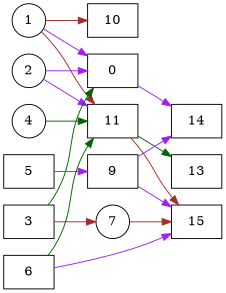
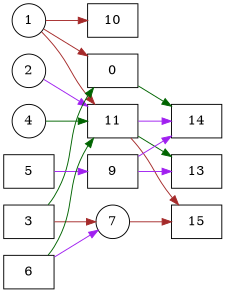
  digraph {
    rankdir=LR
    node [alpha=0.12 shape=box]
    edge [color=purple]
    1 [alpha=0.11 expect_size=39586816 shape=circle]
    n2 [expect_size=24156160 label=0]
    10 [alpha=0.18 expect_size=15238144]
    11 [alpha=0.05 expect_size=42954752]
    14 [alpha=0.16 expect_size=28437504]
    15 [alpha=0.02 expect_size=10126336]
    13 [alpha=0.05 expect_size=14727168]
    2 [alpha=0.17 expect_size=24306688 shape=circle]
    3 [alpha=0.06 expect_size=19575808]
    7 [alpha=0.17 expect_size=45446144 shape=circle]
    4 [expect_size=49125376 shape=circle]
    5 [alpha=0.08 expect_size=32836608]
    9 [alpha=0.14 expect_size=9969664]
    6 [alpha=0.09 expect_size=17048576]
-   1 -> n2
+   1 -> n2 [color=brown]
    1 -> 10 [color=brown]
    1 -> 11 [color=brown]
-   n2 -> 14
+   n2 -> 14 [color=darkgreen]
+   11 -> 14
    11 -> 15 [color=brown]
    11 -> 13 [color=darkgreen]
-   2 -> n2
    2 -> 11
    3 -> n2 [color=darkgreen]
    3 -> 7 [color=brown]
    7 -> 15 [color=brown]
    4 -> 11 [color=darkgreen]
    5 -> 9
    9 -> 14
-   9 -> 15
+   9 -> 13
    6 -> 11 [color=darkgreen]
-   6 -> 15
+   6 -> 7
  }
